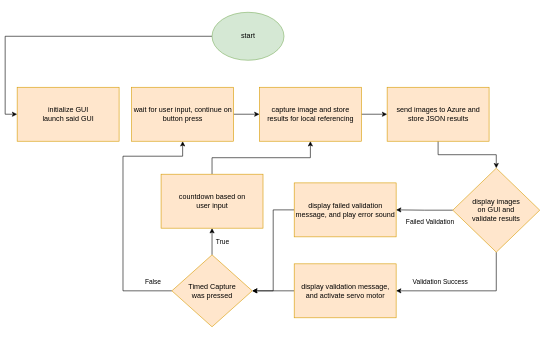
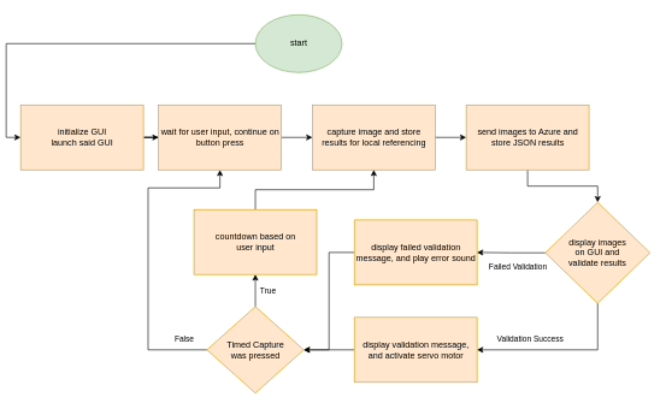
  <mxCell id="0" />
  <mxCell id="1" parent="0" />
  <mxCell id="2" style="edgeStyle=orthogonalEdgeStyle;rounded=0;orthogonalLoop=1;jettySize=auto;html=1;exitX=0;exitY=0.5;exitDx=0;exitDy=0;entryX=0;entryY=0.5;entryDx=0;entryDy=0;labelBackgroundColor=none;" edge="1" parent="1" source="3" target="19"><mxGeometry relative="1" as="geometry" /></mxCell>
  <mxCell id="3" value="start" style="ellipse;whiteSpace=wrap;html=1;fillColor=#d5e8d4;strokeColor=#82b366;" vertex="1" parent="1"><mxGeometry x="345.5" y="20" width="120" height="80" as="geometry" /></mxCell>
  <mxCell id="4" value="" style="edgeStyle=orthogonalEdgeStyle;rounded=0;orthogonalLoop=1;jettySize=auto;html=1;exitX=1;exitY=0.5;exitDx=0;exitDy=0;entryX=0;entryY=0.5;entryDx=0;entryDy=0;" edge="1" parent="1" source="5" target="7"><mxGeometry relative="1" as="geometry" /></mxCell>
  <mxCell id="5" value="capture image and store results for local referencing" style="rounded=0;whiteSpace=wrap;html=1;fillColor=#ffe6cc;strokeColor=#d79b00;" vertex="1" parent="1"><mxGeometry x="424.5" y="145" width="170" height="90" as="geometry" /></mxCell>
  <mxCell id="6" style="edgeStyle=orthogonalEdgeStyle;rounded=0;orthogonalLoop=1;jettySize=auto;html=1;exitX=0.5;exitY=1;exitDx=0;exitDy=0;entryX=0.5;entryY=0;entryDx=0;entryDy=0;labelBackgroundColor=none;" edge="1" parent="1" source="7" target="14"><mxGeometry relative="1" as="geometry" /></mxCell>
  <mxCell id="7" value="send images to Azure and store JSON results" style="rounded=0;whiteSpace=wrap;html=1;fillColor=#ffe6cc;strokeColor=#d79b00;" vertex="1" parent="1"><mxGeometry x="637.5" y="145" width="170" height="90" as="geometry" /></mxCell>
  <mxCell id="8" style="edgeStyle=orthogonalEdgeStyle;rounded=0;orthogonalLoop=1;jettySize=auto;html=1;exitX=0;exitY=0.5;exitDx=0;exitDy=0;entryX=1;entryY=0.5;entryDx=0;entryDy=0;labelBackgroundColor=none;" edge="1" parent="1" source="9" target="17"><mxGeometry relative="1" as="geometry" /></mxCell>
  <mxCell id="9" value="display failed validation message, and play error sound" style="rounded=0;whiteSpace=wrap;html=1;fillColor=#ffe6cc;strokeColor=#d79b00;" vertex="1" parent="1"><mxGeometry x="482.5" y="304.5" width="170" height="90" as="geometry" /></mxCell>
  <mxCell id="10" style="edgeStyle=orthogonalEdgeStyle;rounded=0;orthogonalLoop=1;jettySize=auto;html=1;exitX=0;exitY=0.5;exitDx=0;exitDy=0;entryX=1;entryY=0.5;entryDx=0;entryDy=0;labelBackgroundColor=none;" edge="1" parent="1" source="11" target="17"><mxGeometry relative="1" as="geometry" /></mxCell>
  <mxCell id="11" value="display validation message, and activate servo motor" style="rounded=0;whiteSpace=wrap;html=1;fillColor=#ffe6cc;strokeColor=#d79b00;" vertex="1" parent="1"><mxGeometry x="482.5" y="439.5" width="170" height="90" as="geometry" /></mxCell>
  <mxCell id="12" value="Validation Success" style="edgeStyle=orthogonalEdgeStyle;rounded=0;orthogonalLoop=1;jettySize=auto;html=1;exitX=0.5;exitY=1;exitDx=0;exitDy=0;entryX=1;entryY=0.5;entryDx=0;entryDy=0;labelBackgroundColor=none;" edge="1" parent="1" source="14" target="11"><mxGeometry x="0.366" y="-15" relative="1" as="geometry"><mxPoint as="offset" /></mxGeometry></mxCell>
  <mxCell id="13" value="Failed Validation" style="edgeStyle=orthogonalEdgeStyle;rounded=0;orthogonalLoop=1;jettySize=auto;html=1;exitX=0;exitY=0.5;exitDx=0;exitDy=0;entryX=1;entryY=0.5;entryDx=0;entryDy=0;labelBackgroundColor=none;" edge="1" parent="1" source="14" target="9"><mxGeometry x="-0.205" y="20" relative="1" as="geometry"><mxPoint as="offset" /></mxGeometry></mxCell>
  <mxCell id="14" value="&lt;span style=&quot;white-space: normal&quot;&gt;display images&lt;br&gt;on GUI and&lt;br&gt;validate results&lt;/span&gt;" style="rhombus;whiteSpace=wrap;html=1;fillColor=#ffe6cc;strokeColor=#d79b00;" vertex="1" parent="1"><mxGeometry x="747" y="280" width="145" height="140" as="geometry" /></mxCell>
  <mxCell id="15" value="True" style="edgeStyle=orthogonalEdgeStyle;rounded=0;orthogonalLoop=1;jettySize=auto;html=1;exitX=0.5;exitY=0;exitDx=0;exitDy=0;entryX=0.5;entryY=1;entryDx=0;entryDy=0;labelBackgroundColor=none;" edge="1" parent="1" source="17" target="23"><mxGeometry x="-0.02" y="-17" relative="1" as="geometry"><mxPoint as="offset" /></mxGeometry></mxCell>
  <mxCell id="16" value="False" style="edgeStyle=orthogonalEdgeStyle;rounded=0;orthogonalLoop=1;jettySize=auto;html=1;exitX=0;exitY=0.5;exitDx=0;exitDy=0;entryX=0.5;entryY=1;entryDx=0;entryDy=0;labelBackgroundColor=none;" edge="1" parent="1" source="17" target="21"><mxGeometry x="-0.852" y="-15" relative="1" as="geometry"><Array as="points"><mxPoint x="197" y="485" /><mxPoint x="197" y="260" /><mxPoint y="260" x="297" /></Array><mxPoint as="offset" /></mxGeometry></mxCell>
  <mxCell id="17" value="Timed Capture&lt;br&gt;was pressed" style="rhombus;whiteSpace=wrap;html=1;fillColor=#ffe6cc;strokeColor=#d79b00;" vertex="1" parent="1"><mxGeometry x="278.5" y="424.5" width="134" height="120" as="geometry" /></mxCell>
+ <mxCell id="18" value="" style="edgeStyle=orthogonalEdgeStyle;rounded=0;orthogonalLoop=1;jettySize=auto;html=1;labelBackgroundColor=none;" edge="1" parent="1" source="19" target="21"><mxGeometry relative="1" as="geometry" /></mxCell>
  <mxCell id="19" value="initialize GUI&lt;br&gt;launch said GUI" style="rounded=0;whiteSpace=wrap;html=1;fillColor=#ffe6cc;strokeColor=#d79b00;" vertex="1" parent="1"><mxGeometry x="20.5" y="145" width="170" height="90" as="geometry" /></mxCell>
  <mxCell id="20" style="edgeStyle=orthogonalEdgeStyle;rounded=0;orthogonalLoop=1;jettySize=auto;html=1;exitX=1;exitY=0.5;exitDx=0;exitDy=0;entryX=0;entryY=0.5;entryDx=0;entryDy=0;labelBackgroundColor=none;" edge="1" parent="1" source="21" target="5"><mxGeometry relative="1" as="geometry" /></mxCell>
  <mxCell id="21" value="wait for user input, continue on button press" style="rounded=0;whiteSpace=wrap;html=1;fillColor=#ffe6cc;strokeColor=#d79b00;" vertex="1" parent="1"><mxGeometry x="211.5" y="145" width="170" height="90" as="geometry" /></mxCell>
  <mxCell id="22" style="edgeStyle=orthogonalEdgeStyle;rounded=0;orthogonalLoop=1;jettySize=auto;html=1;exitX=0.5;exitY=0;exitDx=0;exitDy=0;entryX=0.5;entryY=1;entryDx=0;entryDy=0;labelBackgroundColor=none;" edge="1" parent="1" source="23" target="5"><mxGeometry relative="1" as="geometry" /></mxCell>
  <mxCell id="23" value="countdown based on&lt;br&gt;user input" style="rounded=0;whiteSpace=wrap;html=1;fillColor=#ffe6cc;strokeColor=#d79b00;" vertex="1" parent="1"><mxGeometry x="260.5" y="290" width="170" height="90" as="geometry" /></mxCell>
